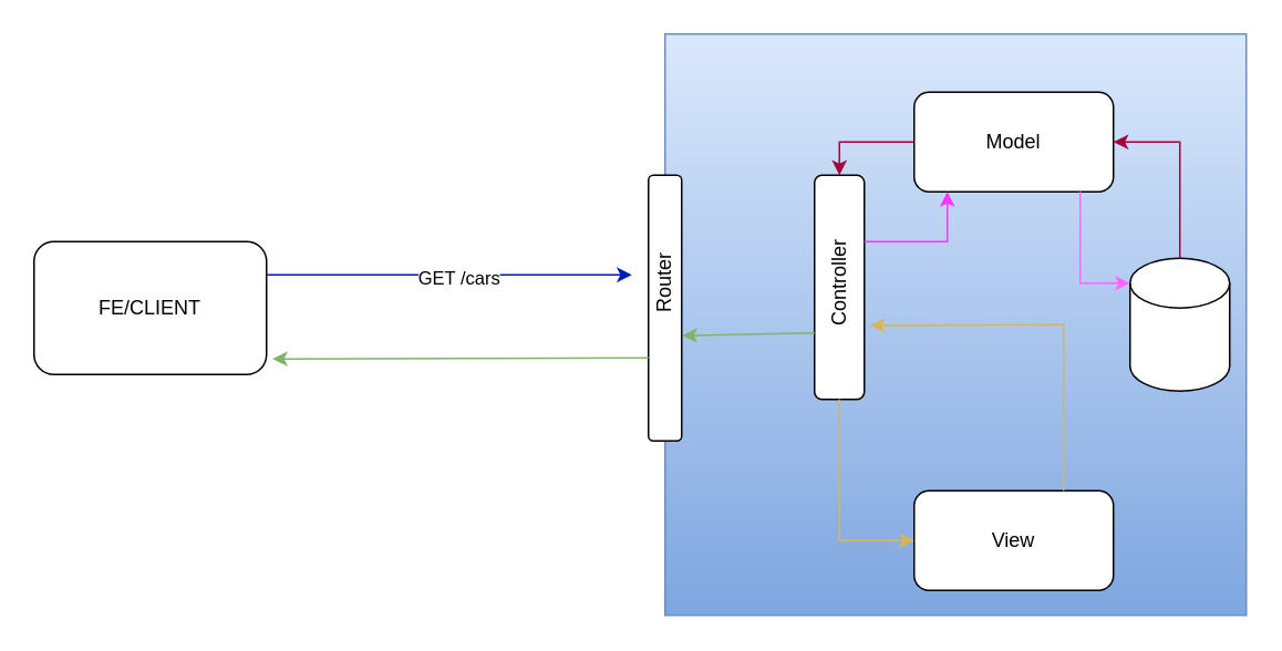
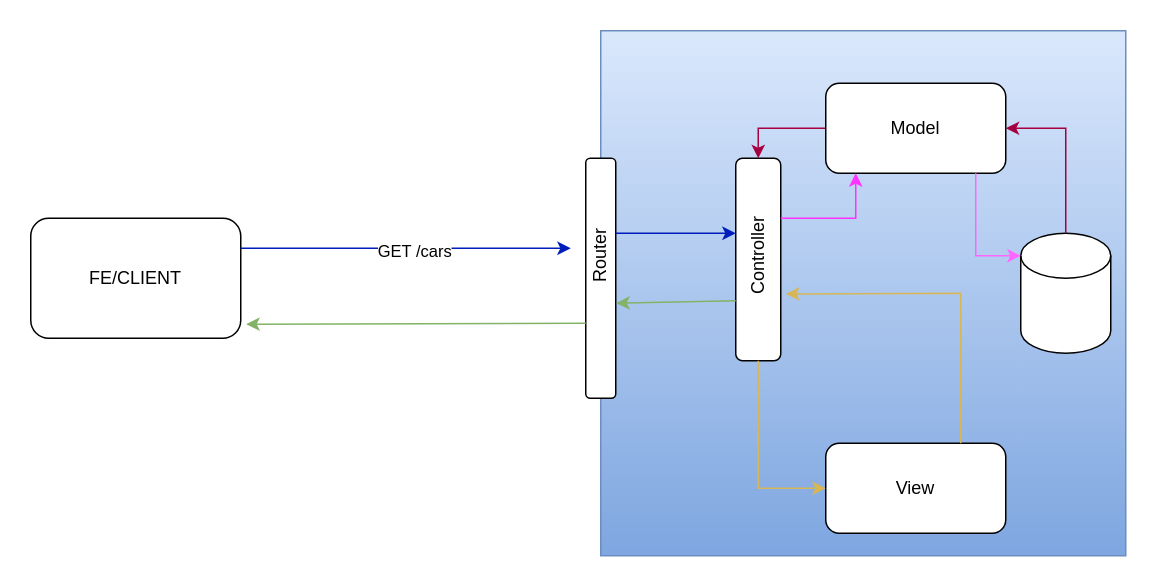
  <mxCell id="0" />
  <mxCell id="1" parent="0" />
  <mxCell id="2" value="" style="whiteSpace=wrap;html=1;aspect=fixed;labelBackgroundColor=none;fillColor=#dae8fc;gradientColor=#7ea6e0;strokeColor=#6c8ebf;" vertex="1" parent="1"><mxGeometry x="400" y="20" width="350" height="350" as="geometry" /></mxCell>
  <mxCell id="3" value="FE/CLIENT" style="rounded=1;whiteSpace=wrap;html=1;labelBackgroundColor=none;" vertex="1" parent="1"><mxGeometry x="20" y="145" width="140" height="80" as="geometry" /></mxCell>
  <mxCell id="4" value="" style="endArrow=classic;html=1;rounded=0;exitX=1;exitY=0.25;exitDx=0;exitDy=0;labelBackgroundColor=none;fontColor=default;fillColor=#0050ef;strokeColor=#001DBC;" edge="1" parent="1" source="3"><mxGeometry relative="1" as="geometry"><mxPoint x="180" y="165" as="sourcePoint" /><mxPoint x="380" y="165" as="targetPoint" /><Array as="points"><mxPoint x="360" y="165" /></Array></mxGeometry></mxCell>
  <mxCell id="5" value="GET /cars" style="edgeLabel;html=1;align=center;verticalAlign=middle;resizable=0;points=[];" vertex="1" connectable="0" parent="4"><mxGeometry x="0.047" y="-1" relative="1" as="geometry"><mxPoint as="offset" /></mxGeometry></mxCell>
  <mxCell id="6" value="" style="rounded=1;whiteSpace=wrap;html=1;rotation=-90;labelBackgroundColor=none;" vertex="1" parent="1"><mxGeometry x="320" y="175" width="160" height="20" as="geometry" /></mxCell>
  <mxCell id="7" value="Router" style="text;html=1;strokeColor=none;fillColor=none;align=center;verticalAlign=middle;whiteSpace=wrap;rounded=0;rotation=-90;labelBackgroundColor=none;" vertex="1" parent="1"><mxGeometry x="370" y="155" width="60" height="30" as="geometry" /></mxCell>
  <mxCell id="8" value="" style="rounded=1;whiteSpace=wrap;html=1;rotation=-90;labelBackgroundColor=none;" vertex="1" parent="1"><mxGeometry x="437.5" y="157.5" width="135" height="30" as="geometry" /></mxCell>
  <mxCell id="9" value="Controller" style="text;html=1;strokeColor=none;fillColor=none;align=center;verticalAlign=middle;whiteSpace=wrap;rounded=0;rotation=-90;labelBackgroundColor=none;" vertex="1" parent="1"><mxGeometry x="475" y="155" width="60" height="30" as="geometry" /></mxCell>
+ <mxCell id="10" value="" style="endArrow=classic;html=1;rounded=0;exitX=0.75;exitY=0.833;exitDx=0;exitDy=0;exitPerimeter=0;entryX=0.75;entryY=0;entryDx=0;entryDy=0;labelBackgroundColor=none;fontColor=default;fillColor=#0050ef;strokeColor=#001DBC;" edge="1" parent="1" source="7" target="9"><mxGeometry width="50" height="50" relative="1" as="geometry"><mxPoint x="460" y="164.71" as="sourcePoint" /><mxPoint x="480" y="164.71" as="targetPoint" /><Array as="points" /></mxGeometry></mxCell>
  <mxCell id="11" style="edgeStyle=orthogonalEdgeStyle;rounded=0;orthogonalLoop=1;jettySize=auto;html=1;exitX=0;exitY=0.5;exitDx=0;exitDy=0;entryX=1;entryY=0.5;entryDx=0;entryDy=0;fillColor=#d80073;strokeColor=#A50040;" edge="1" parent="1" source="12" target="8"><mxGeometry relative="1" as="geometry" /></mxCell>
  <mxCell id="12" value="" style="rounded=1;whiteSpace=wrap;html=1;labelBackgroundColor=none;" vertex="1" parent="1"><mxGeometry x="550" y="55" width="120" height="60" as="geometry" /></mxCell>
  <mxCell id="13" value="Model" style="text;html=1;strokeColor=none;fillColor=none;align=center;verticalAlign=middle;whiteSpace=wrap;rounded=0;labelBackgroundColor=none;" vertex="1" parent="1"><mxGeometry x="580" y="70" width="60" height="30" as="geometry" /></mxCell>
  <mxCell id="14" value="" style="endArrow=classic;html=1;rounded=0;labelBackgroundColor=none;fontColor=default;fillColor=#ffcd28;strokeColor=#FF33FF;gradientColor=#ffa500;" edge="1" parent="1"><mxGeometry width="50" height="50" relative="1" as="geometry"><mxPoint x="520" y="145" as="sourcePoint" /><mxPoint x="570" y="115" as="targetPoint" /><Array as="points"><mxPoint x="570" y="145" /></Array></mxGeometry></mxCell>
  <mxCell id="15" value="" style="shape=cylinder3;whiteSpace=wrap;html=1;boundedLbl=1;backgroundOutline=1;size=15;labelBackgroundColor=none;" vertex="1" parent="1"><mxGeometry x="680" y="155" width="60" height="80" as="geometry" /></mxCell>
  <mxCell id="16" value="" style="endArrow=classic;html=1;rounded=0;entryX=0;entryY=0;entryDx=0;entryDy=15;entryPerimeter=0;labelBackgroundColor=none;fontColor=default;fillColor=#e3c800;strokeColor=#FF66FF;" edge="1" parent="1" target="15"><mxGeometry width="50" height="50" relative="1" as="geometry"><mxPoint x="650" y="115" as="sourcePoint" /><mxPoint x="680" y="75" as="targetPoint" /><Array as="points"><mxPoint x="650" y="170" /></Array></mxGeometry></mxCell>
  <mxCell id="17" value="" style="rounded=1;whiteSpace=wrap;html=1;labelBackgroundColor=none;" vertex="1" parent="1"><mxGeometry x="550" y="295" width="120" height="60" as="geometry" /></mxCell>
  <mxCell id="18" value="View" style="text;html=1;strokeColor=none;fillColor=none;align=center;verticalAlign=middle;whiteSpace=wrap;rounded=0;labelBackgroundColor=none;" vertex="1" parent="1"><mxGeometry x="580" y="310" width="60" height="30" as="geometry" /></mxCell>
  <mxCell id="19" value="" style="endArrow=classic;html=1;rounded=0;entryX=0.076;entryY=1.115;entryDx=0;entryDy=0;entryPerimeter=0;exitX=0.75;exitY=0;exitDx=0;exitDy=0;labelBackgroundColor=none;fontColor=default;fillColor=#fff2cc;strokeColor=#d6b656;gradientColor=#ffd966;" edge="1" parent="1" source="17" target="9"><mxGeometry width="50" height="50" relative="1" as="geometry"><mxPoint x="570" y="245" as="sourcePoint" /><mxPoint x="620" y="195" as="targetPoint" /><Array as="points"><mxPoint x="640" y="195" /></Array></mxGeometry></mxCell>
  <mxCell id="20" value="" style="endArrow=classic;html=1;rounded=0;exitX=0;exitY=0;exitDx=0;exitDy=0;entryX=0.396;entryY=1.017;entryDx=0;entryDy=0;entryPerimeter=0;labelBackgroundColor=none;fontColor=default;fillColor=#d5e8d4;strokeColor=#82b366;" edge="1" parent="1" source="9" target="6"><mxGeometry width="50" height="50" relative="1" as="geometry"><mxPoint x="420" y="215" as="sourcePoint" /><mxPoint x="170" y="195" as="targetPoint" /><Array as="points" /></mxGeometry></mxCell>
  <mxCell id="21" value="" style="endArrow=classic;html=1;rounded=0;labelBackgroundColor=none;fontColor=default;fillColor=#d80073;strokeColor=#A50040;" edge="1" parent="1" source="15" target="12"><mxGeometry width="50" height="50" relative="1" as="geometry"><mxPoint x="440" y="195" as="sourcePoint" /><mxPoint x="490" y="145" as="targetPoint" /><Array as="points"><mxPoint x="710" y="85" /></Array></mxGeometry></mxCell>
  <mxCell id="22" value="" style="endArrow=classic;html=1;rounded=0;entryX=1.026;entryY=0.883;entryDx=0;entryDy=0;entryPerimeter=0;labelBackgroundColor=none;fontColor=default;fillColor=#d5e8d4;strokeColor=#82b366;" edge="1" parent="1" target="3"><mxGeometry width="50" height="50" relative="1" as="geometry"><mxPoint x="390" y="215" as="sourcePoint" /><mxPoint x="310" y="212" as="targetPoint" /><Array as="points" /></mxGeometry></mxCell>
  <mxCell id="23" value="" style="endArrow=classic;html=1;rounded=0;entryX=0;entryY=0.5;entryDx=0;entryDy=0;fillColor=#fff2cc;strokeColor=#d6b656;gradientColor=#ffd966;" edge="1" parent="1" source="8" target="17"><mxGeometry width="50" height="50" relative="1" as="geometry"><mxPoint x="510" y="325" as="sourcePoint" /><mxPoint x="560" y="275" as="targetPoint" /><Array as="points"><mxPoint x="505" y="245" /><mxPoint x="505" y="325" /></Array></mxGeometry></mxCell>
